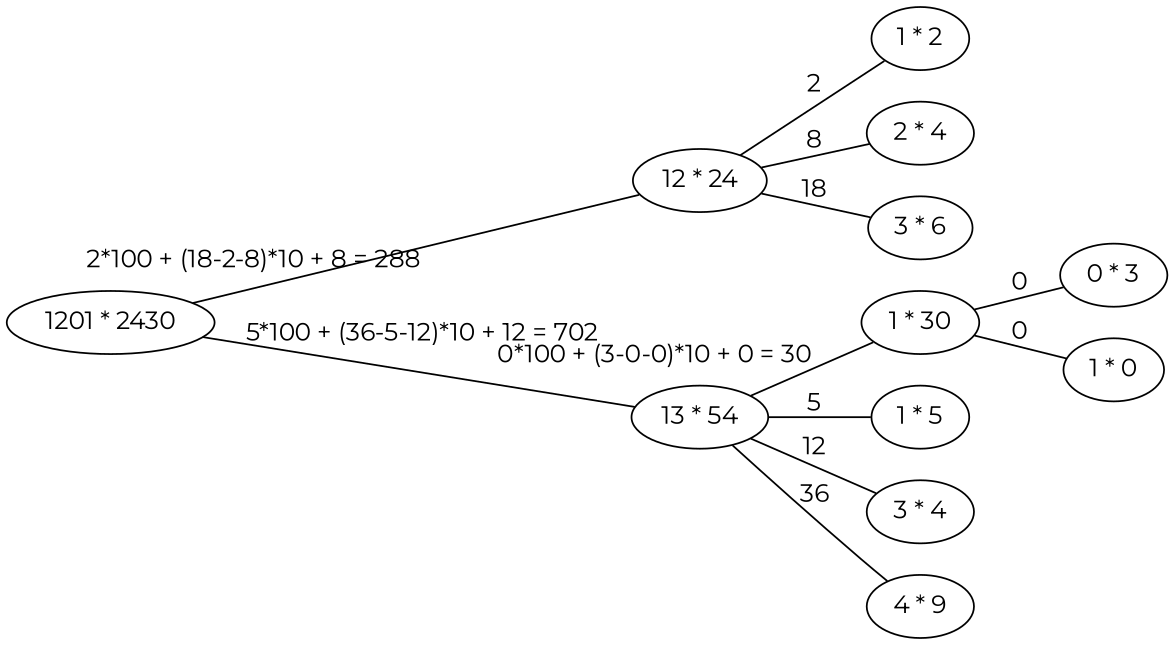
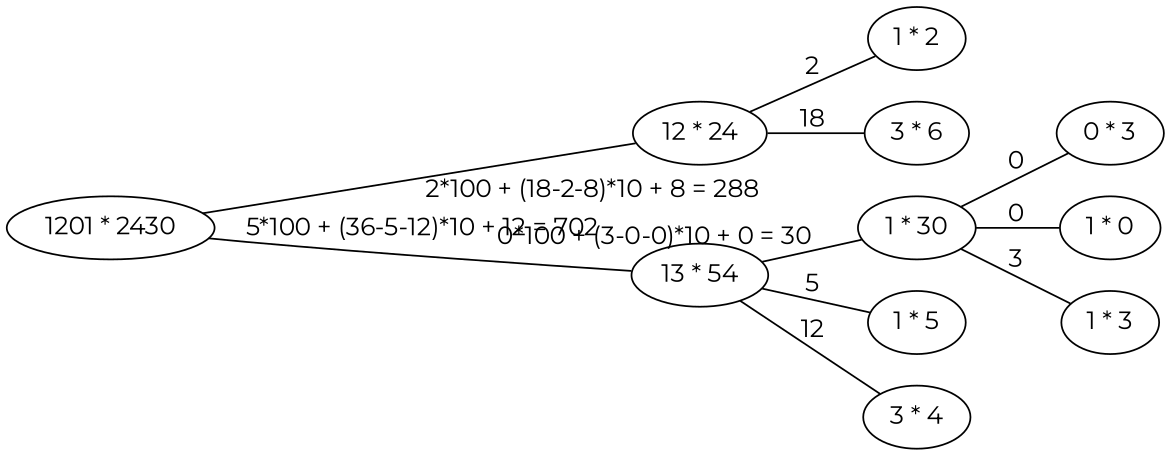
  graph {
    fontname=Montserrat
    rankdir=LR
    node [fontname=Montserrat]
    edge [fontname=Montserrat]
    "1201 * 2430"
    "12 * 24"
    "13 * 54"
    "1 * 2"
-   "2 * 4"
    "3 * 6"
    "1 * 30"
    "0 * 3"
    "1 * 0"
+   "1 * 3"
    "1 * 5"
    "3 * 4"
-   "4 * 9"
    "1201 * 2430" -- "12 * 24" [xlabel="2*100 + (18-2-8)*10 + 8 = 288"]
    "1201 * 2430" -- "13 * 54" [label="5*100 + (36-5-12)*10 + 12 = 702"]
    "12 * 24" -- "1 * 2" [label=2]
-   "12 * 24" -- "2 * 4" [label=8]
    "12 * 24" -- "3 * 6" [label=18]
    "13 * 54" -- "1 * 30" [xlabel="0*100 + (3-0-0)*10 + 0 = 30"]
    "13 * 54" -- "1 * 5" [label=5]
    "13 * 54" -- "3 * 4" [label=12]
-   "13 * 54" -- "4 * 9" [label=36]
    "1 * 30" -- "0 * 3" [label=0]
    "1 * 30" -- "1 * 0" [label=0]
+   "1 * 30" -- "1 * 3" [label=3]
  }
